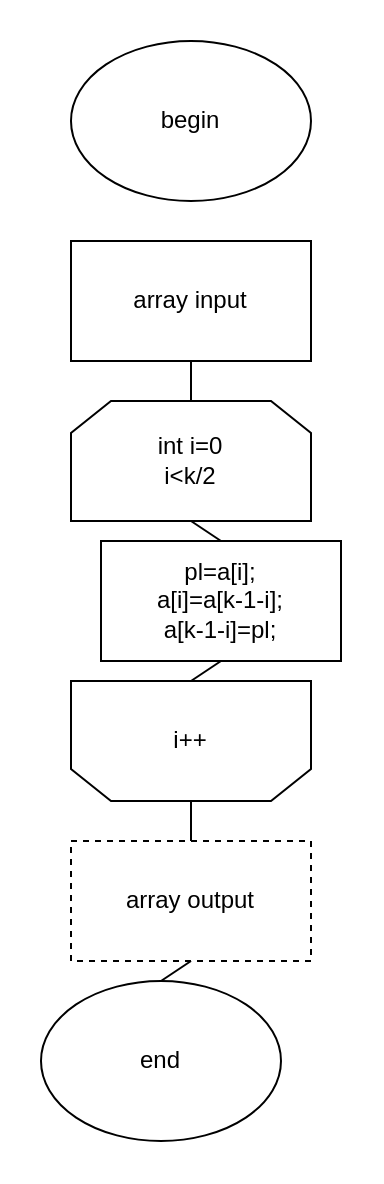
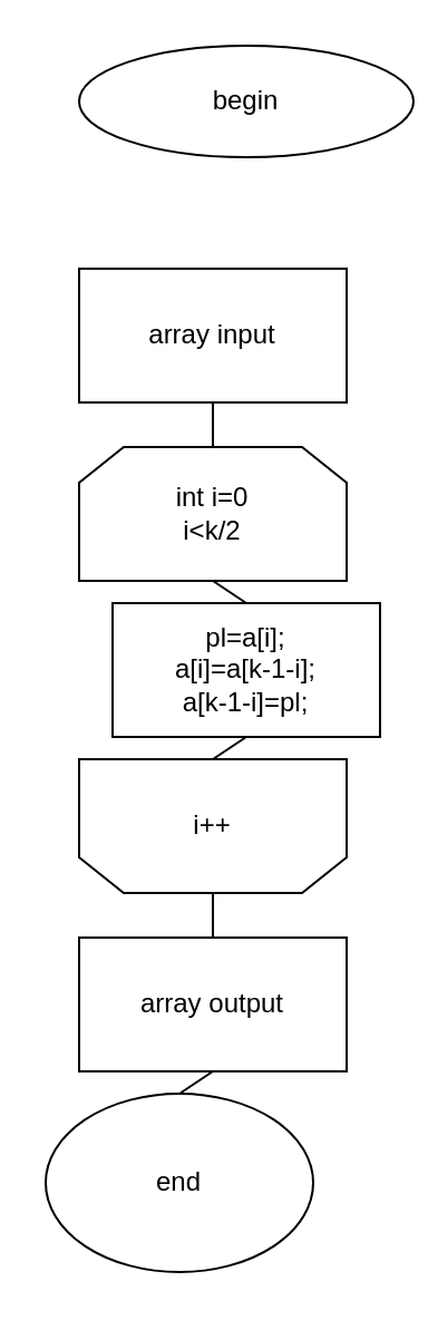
  <mxCell id="0" />
  <mxCell id="1" parent="0" />
- <mxCell id="2" value="begin" style="ellipse;whiteSpace=wrap;html=1;" vertex="1" parent="1"><mxGeometry x="35" width="120" height="80" as="geometry" y="20" /></mxCell>
+ <mxCell id="2" value="begin" style="ellipse;whiteSpace=wrap;html=1;" vertex="1" parent="1"><mxGeometry x="35" y="20" width="150" height="50" as="geometry" /></mxCell>
  <mxCell id="3" value="end" style="ellipse;whiteSpace=wrap;html=1;" vertex="1" parent="1"><mxGeometry x="20" y="490" width="120" height="80" as="geometry" /></mxCell>
  <mxCell id="4" value="array input" style="rounded=0;whiteSpace=wrap;html=1;" vertex="1" parent="1"><mxGeometry x="35" y="120" width="120" height="60" as="geometry" /></mxCell>
- <mxCell id="5" value="array output" style="rounded=0;whiteSpace=wrap;html=1;dashed=1;" vertex="1" parent="1"><mxGeometry x="35" y="420" width="120" height="60" as="geometry" /></mxCell>
+ <mxCell id="5" value="array output" style="rounded=0;whiteSpace=wrap;html=1;" vertex="1" parent="1"><mxGeometry x="35" y="420" width="120" height="60" as="geometry" /></mxCell>
  <mxCell id="6" value="int i=0&lt;br&gt;i&amp;lt;k/2" style="shape=loopLimit;whiteSpace=wrap;html=1;" vertex="1" parent="1"><mxGeometry x="35" y="200" width="120" height="60" as="geometry" /></mxCell>
  <mxCell id="7" value="i++" style="shape=loopLimit;whiteSpace=wrap;html=1;direction=west;" vertex="1" parent="1"><mxGeometry x="35" y="340" width="120" height="60" as="geometry" /></mxCell>
  <mxCell id="8" value="&lt;span style=&quot;text-align: left&quot;&gt;pl=a[i];&lt;/span&gt;&lt;br style=&quot;text-align: left&quot;&gt;&lt;span style=&quot;text-align: left&quot;&gt;a[i]=a[k-1-i];&lt;/span&gt;&lt;br style=&quot;text-align: left&quot;&gt;&lt;span style=&quot;text-align: left&quot;&gt;a[k-1-i]=pl;&lt;/span&gt;" style="rounded=0;whiteSpace=wrap;html=1;" vertex="1" parent="1"><mxGeometry x="50" y="270" width="120" height="60" as="geometry" /></mxCell>
  <mxCell id="9" value="" style="endArrow=none;html=1;entryX=0.5;entryY=1;entryDx=0;entryDy=0;exitX=0.5;exitY=0;exitDx=0;exitDy=0;" edge="1" parent="1" source="8" target="6"><mxGeometry width="50" height="50" relative="1" as="geometry"><mxPoint x="65" y="300" as="sourcePoint" /><mxPoint x="105" y="260" as="targetPoint" /></mxGeometry></mxCell>
  <mxCell id="10" value="" style="endArrow=none;html=1;entryX=0.5;entryY=1;entryDx=0;entryDy=0;exitX=0.5;exitY=0;exitDx=0;exitDy=0;" edge="1" parent="1" source="6" target="4"><mxGeometry width="50" height="50" relative="1" as="geometry"><mxPoint x="75" y="220" as="sourcePoint" /><mxPoint x="125" y="170" as="targetPoint" /></mxGeometry></mxCell>
  <mxCell id="11" value="" style="endArrow=none;html=1;entryX=0.5;entryY=1;entryDx=0;entryDy=0;exitX=0.5;exitY=1;exitDx=0;exitDy=0;" edge="1" parent="1" source="7" target="8"><mxGeometry width="50" height="50" relative="1" as="geometry"><mxPoint x="85" y="370" as="sourcePoint" /><mxPoint x="135" y="320" as="targetPoint" /></mxGeometry></mxCell>
  <mxCell id="12" value="" style="endArrow=none;html=1;entryX=0.5;entryY=0;entryDx=0;entryDy=0;exitX=0.5;exitY=0;exitDx=0;exitDy=0;" edge="1" parent="1" source="5" target="7"><mxGeometry width="50" height="50" relative="1" as="geometry"><mxPoint x="75" y="450" as="sourcePoint" /><mxPoint x="125" y="400" as="targetPoint" /></mxGeometry></mxCell>
  <mxCell id="13" value="" style="endArrow=none;html=1;entryX=0.5;entryY=1;entryDx=0;entryDy=0;exitX=0.5;exitY=0;exitDx=0;exitDy=0;" edge="1" parent="1" source="3" target="5"><mxGeometry width="50" height="50" relative="1" as="geometry"><mxPoint x="35" y="650" as="sourcePoint" /><mxPoint x="85" y="600" as="targetPoint" /></mxGeometry></mxCell>
